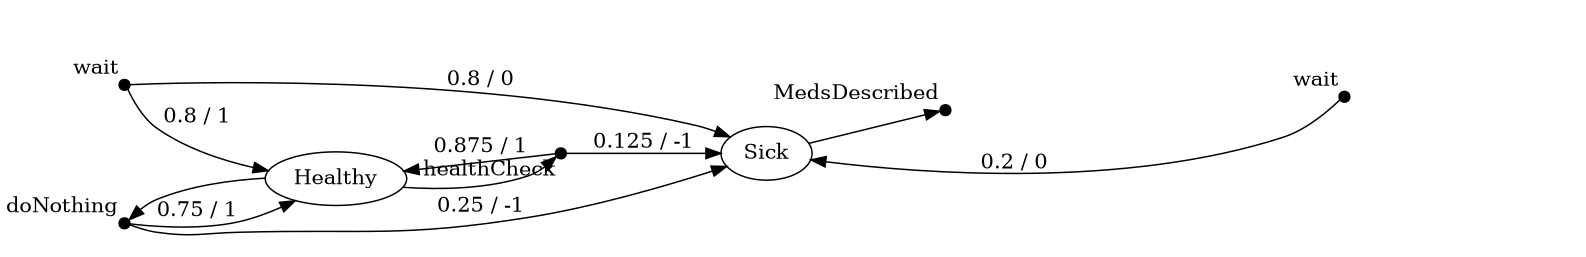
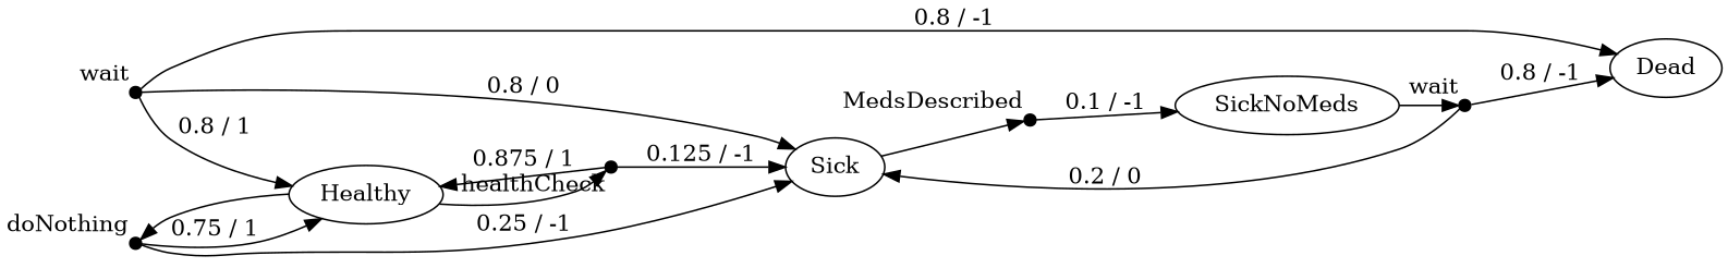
  digraph {
    rankdir=LR
    node [color=black shape=point style=filled]
    doNothing [height=0.1 xlabel=doNothing]
    Healthy [shape=ellipse color="" style=""]
    healthCheck [height=0.1 xlabel=healthCheck]
    Sick [shape=ellipse color="" style=""]
    MedsDescribed [height=0.1 xlabel=MedsDescribed]
+   SickNoMeds [shape=ellipse color="" style=""]
    wait1 [height=0.1 xlabel=wait]
+   Dead [shape=ellipse color="" style=""]
    wait2 [height=0.1 xlabel=wait]
    doNothing -> Healthy [label="0.75 / 1"]
    doNothing -> Sick [label="0.25 / -1"]
    Healthy -> doNothing
    Healthy -> healthCheck
    healthCheck -> Healthy [label="0.875 / 1"]
    healthCheck -> Sick [label="0.125 / -1"]
    Sick -> MedsDescribed
+   MedsDescribed -> SickNoMeds [label="0.1 / -1"]
+   SickNoMeds -> wait1
    wait1 -> Sick [label="0.2 / 0"]
+   wait1 -> Dead [label="0.8 / -1"]
    wait2 -> Healthy [label="0.8 / 1"]
    wait2 -> Sick [label="0.8 / 0"]
+   wait2 -> Dead [label="0.8 / -1"]
  }
